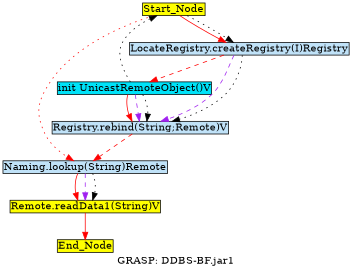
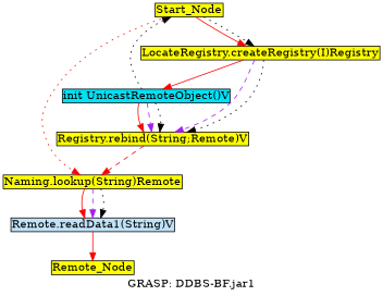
  digraph {
    label="GRASP: DDBS-BF.jar1"
    node [fillcolor="#c0e2f8" margin=0.02 shape=box style=filled]
    edge [color=red style=dotted]
    Start_Node [fillcolor=yellow height=0 width=0]
-   "Naming.lookup(String)Remote" [height=0 width=0]
-   "LocateRegistry.createRegistry(I)Registry" [height=0 width=0]
-   "Remote.readData1(String)V" [fillcolor=yellow height=0 width=0]
+   "Naming.lookup(String)Remote" [fillcolor=yellow height=0 width=0]
+   "LocateRegistry.createRegistry(I)Registry" [fillcolor=yellow height=0 width=0]
+   "Remote.readData1(String)V" [height=0 width=0]
    "init UnicastRemoteObject()V" [fillcolor="#00e2f8" height=0 width=0]
-   "Registry.rebind(String;Remote)V" [height=0 width=0]
-   End_Node [fillcolor=yellow height=0 width=0]
+   "Registry.rebind(String;Remote)V" [fillcolor=yellow height=0 width=0]
+   End_Node [fillcolor=yellow height=0 width=0 label=Remote_Node]
    Start_Node -> "Naming.lookup(String)Remote"
    Start_Node -> "LocateRegistry.createRegistry(I)Registry" [style=solid]
    Start_Node -> "LocateRegistry.createRegistry(I)Registry" [color=black]
    "Naming.lookup(String)Remote" -> "Remote.readData1(String)V" [style=solid]
    "Naming.lookup(String)Remote" -> "Remote.readData1(String)V" [color=purple style=dashed]
    "Naming.lookup(String)Remote" -> "Remote.readData1(String)V" [color=black]
-   "LocateRegistry.createRegistry(I)Registry" -> "init UnicastRemoteObject()V" [style=dashed]
+   "LocateRegistry.createRegistry(I)Registry" -> "init UnicastRemoteObject()V" [style=solid]
    "LocateRegistry.createRegistry(I)Registry" -> "Registry.rebind(String;Remote)V" [color=purple style=dashed]
    "LocateRegistry.createRegistry(I)Registry" -> "Registry.rebind(String;Remote)V" [color=black]
    "Remote.readData1(String)V" -> End_Node [style=solid]
    "init UnicastRemoteObject()V" -> Start_Node [color=black]
    "init UnicastRemoteObject()V" -> "Registry.rebind(String;Remote)V" [style=solid]
    "init UnicastRemoteObject()V" -> "Registry.rebind(String;Remote)V" [color=purple style=dashed]
    "init UnicastRemoteObject()V" -> "Registry.rebind(String;Remote)V" [color=black]
    "Registry.rebind(String;Remote)V" -> "Naming.lookup(String)Remote" [style=dashed]
  }
